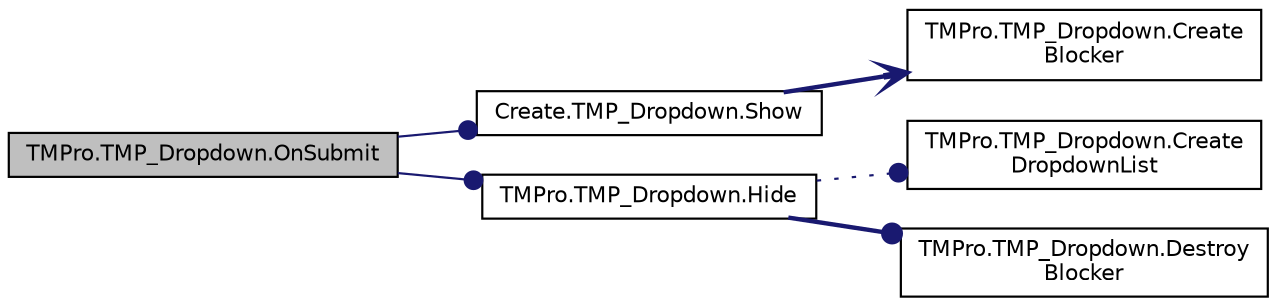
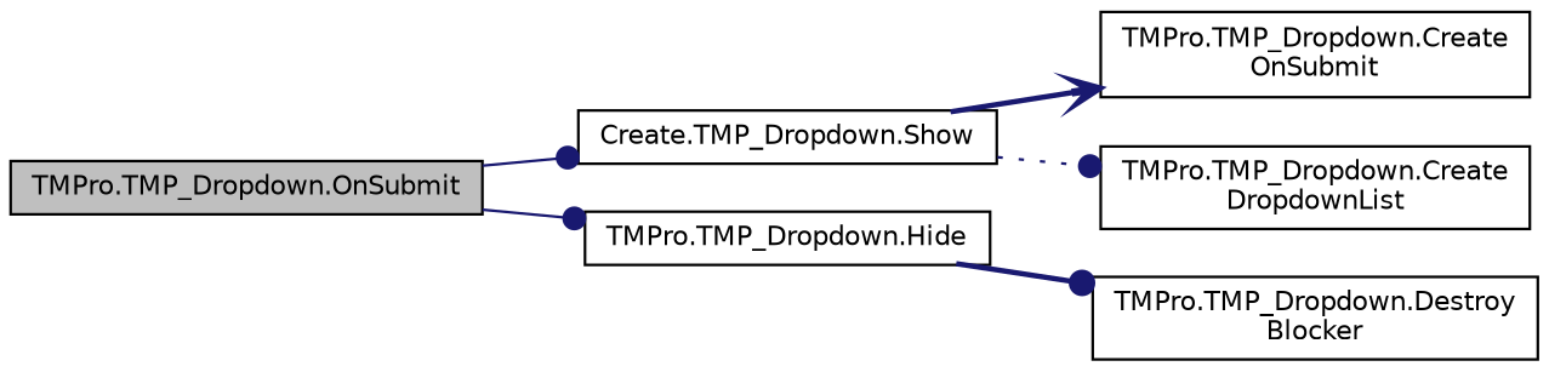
  digraph {
    rankdir=LR
    node [color=black fillcolor=white fontname=Helvetica fontsize=10 shape=record style=filled]
    edge [arrowhead=dot color=midnightblue fontname=Helvetica fontsize=10 labelfontname=Helvetica labelfontsize=10 style=solid]
    n1 [fillcolor=grey75 fontcolor=black height=0.2 label="TMPro.TMP_Dropdown.OnSubmit" width=0.4]
    n2 [height=0.2 label="Create.TMP_Dropdown.Show" width=0.4]
    n3 [height=0.2 label="TMPro.TMP_Dropdown.Hide" width=0.4]
-   n4 [height=0.2 label="TMPro.TMP_Dropdown.Create\lBlocker" width=0.4]
+   n4 [height=0.2 label="TMPro.TMP_Dropdown.Create\lOnSubmit" width=0.4]
    n5 [height=0.2 label="TMPro.TMP_Dropdown.Create\lDropdownList" width=0.4]
    n6 [height=0.2 label="TMPro.TMP_Dropdown.Destroy\lBlocker" width=0.4]
    n1 -> n2
    n1 -> n3
    n2 -> n4 [arrowhead=vee style=bold]
-   n3 -> n5 [style=dotted]
+   n2 -> n5 [style=dotted]
    n3 -> n6 [style=bold]
  }
